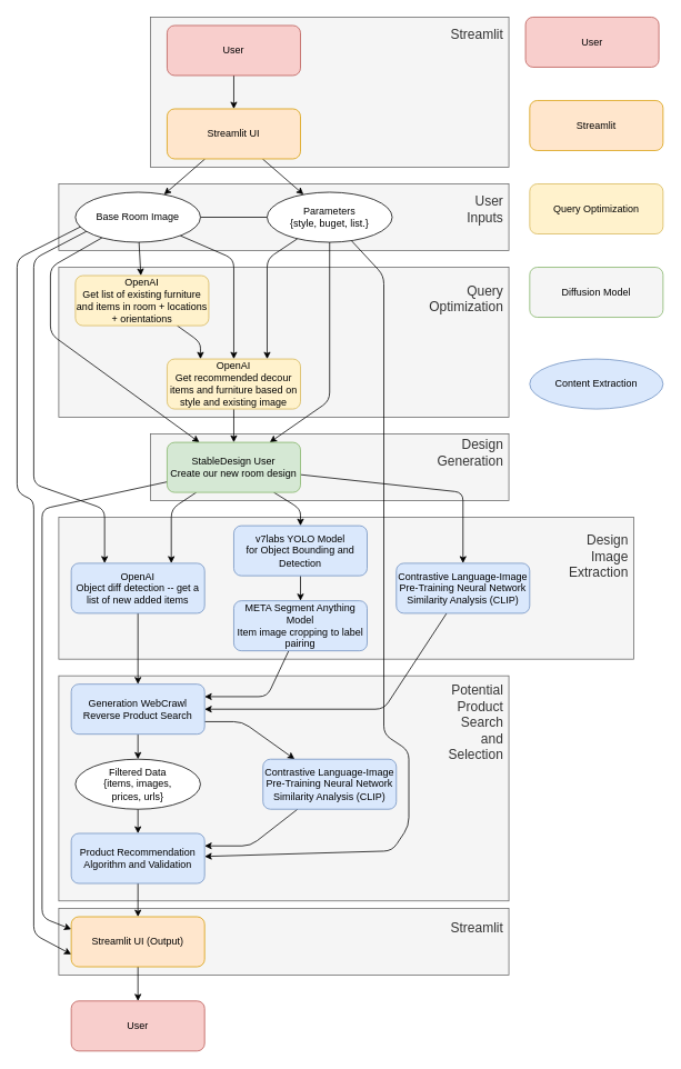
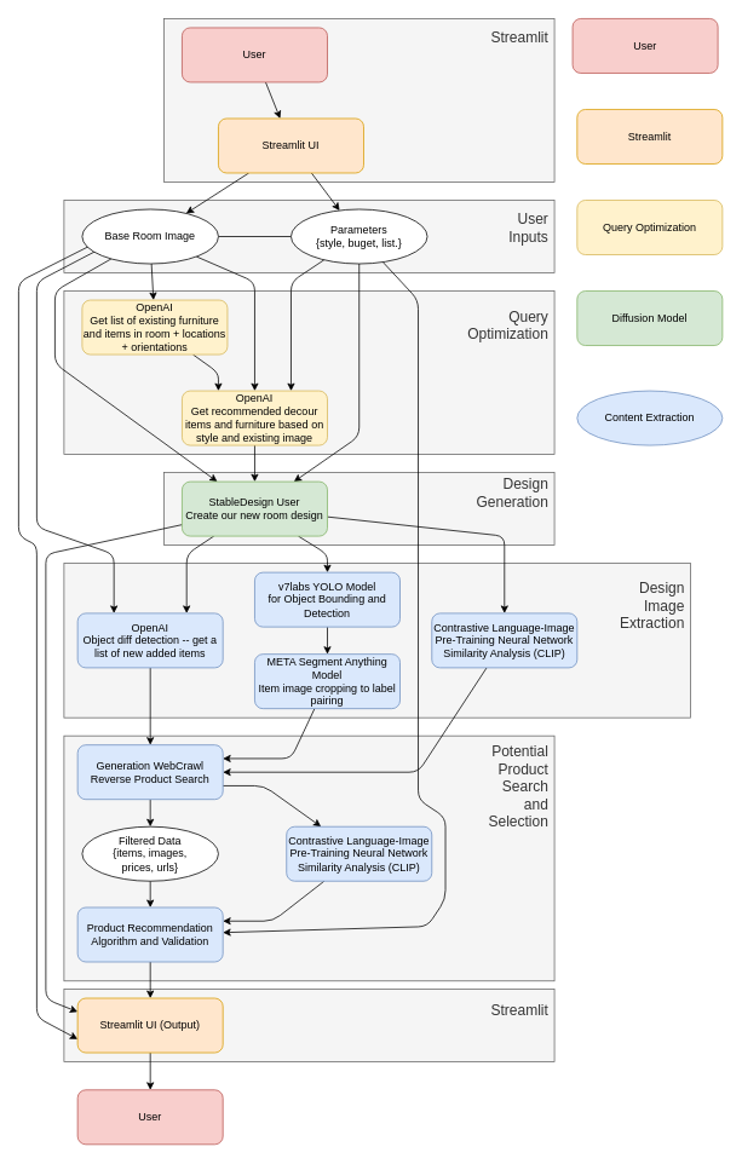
  <mxCell id="0" />
  <mxCell id="1" parent="0" />
  <mxCell id="2" value="&lt;div&gt;&lt;span style=&quot;font-size: 16px;&quot;&gt;User&amp;nbsp;&lt;/span&gt;&lt;/div&gt;&lt;div&gt;&lt;span style=&quot;font-size: 16px;&quot;&gt;Inputs&amp;nbsp;&lt;/span&gt;&lt;/div&gt;&lt;div&gt;&lt;span style=&quot;font-size: 16px;&quot;&gt;&lt;br&gt;&lt;/span&gt;&lt;/div&gt;" style="whiteSpace=wrap;html=1;align=right;fillColor=#f5f5f5;strokeColor=#666666;fontColor=#333333;" parent="1" vertex="1"><mxGeometry x="70" y="220" width="540" height="80" as="geometry" /></mxCell>
  <mxCell id="3" value="&lt;span style=&quot;font-size: 16px;&quot;&gt;Streamlit&amp;nbsp;&lt;/span&gt;&lt;div&gt;&lt;font style=&quot;font-size: 16px;&quot;&gt;&lt;br&gt;&lt;/font&gt;&lt;/div&gt;&lt;div&gt;&lt;br&gt;&lt;/div&gt;" style="whiteSpace=wrap;html=1;align=right;fillColor=#f5f5f5;strokeColor=#666666;fontColor=#333333;" parent="1" vertex="1"><mxGeometry x="70" y="1089" width="540" height="80" as="geometry" /></mxCell>
  <mxCell id="4" value="&lt;span style=&quot;font-size: 16px;&quot;&gt;Design&amp;nbsp;&lt;/span&gt;&lt;div&gt;&lt;span style=&quot;font-size: 16px;&quot;&gt;Image&amp;nbsp;&lt;/span&gt;&lt;/div&gt;&lt;div&gt;&lt;span style=&quot;font-size: 16px;&quot;&gt;Extraction&amp;nbsp;&lt;/span&gt;&lt;/div&gt;&lt;div&gt;&lt;span style=&quot;font-size: 16px;&quot;&gt;&lt;br&gt;&lt;/span&gt;&lt;/div&gt;&lt;div&gt;&lt;span style=&quot;font-size: 16px;&quot;&gt;&lt;br&gt;&lt;/span&gt;&lt;/div&gt;&lt;div&gt;&lt;span style=&quot;font-size: 16px;&quot;&gt;&lt;br&gt;&lt;/span&gt;&lt;/div&gt;&lt;div&gt;&lt;span style=&quot;font-size: 16px;&quot;&gt;&lt;br&gt;&lt;/span&gt;&lt;/div&gt;" style="whiteSpace=wrap;html=1;align=right;fillColor=#f5f5f5;strokeColor=#666666;fontColor=#333333;" parent="1" vertex="1"><mxGeometry x="70" y="620" width="690" height="170" as="geometry" /></mxCell>
  <mxCell id="5" value="&lt;div&gt;&lt;span style=&quot;font-size: 16px;&quot;&gt;Design&amp;nbsp;&lt;/span&gt;&lt;/div&gt;&lt;div&gt;&lt;span style=&quot;font-size: 16px;&quot;&gt;Generation&amp;nbsp;&lt;/span&gt;&lt;/div&gt;&lt;div&gt;&lt;font style=&quot;font-size: 13px;&quot;&gt;&amp;nbsp; &amp;nbsp;&lt;/font&gt;&lt;/div&gt;&lt;div&gt;&lt;span style=&quot;font-size: 16px;&quot;&gt;&lt;br&gt;&lt;/span&gt;&lt;/div&gt;" style="whiteSpace=wrap;html=1;align=right;fillColor=#f5f5f5;strokeColor=#666666;fontColor=#333333;" parent="1" vertex="1"><mxGeometry x="180" y="520" width="430" height="80" as="geometry" /></mxCell>
  <mxCell id="6" value="&lt;span style=&quot;font-size: 16px;&quot;&gt;Potential&amp;nbsp;&lt;/span&gt;&lt;div&gt;&lt;span style=&quot;font-size: 16px;&quot;&gt;Product&amp;nbsp;&lt;/span&gt;&lt;div&gt;&lt;span style=&quot;font-size: 16px;&quot;&gt;Search&amp;nbsp;&lt;/span&gt;&lt;div&gt;&lt;div&gt;&lt;font style=&quot;font-size: 16px;&quot;&gt;and&amp;nbsp;&lt;/font&gt;&lt;/div&gt;&lt;div&gt;&lt;font style=&quot;font-size: 16px;&quot;&gt;Selection&amp;nbsp;&lt;/font&gt;&lt;/div&gt;&lt;div&gt;&lt;font style=&quot;font-size: 16px;&quot;&gt;&lt;br&gt;&lt;/font&gt;&lt;/div&gt;&lt;div&gt;&lt;font style=&quot;font-size: 16px;&quot;&gt;&lt;br&gt;&lt;/font&gt;&lt;/div&gt;&lt;div&gt;&lt;br&gt;&lt;/div&gt;&lt;div&gt;&lt;font style=&quot;font-size: 16px;&quot;&gt;&lt;br&gt;&lt;/font&gt;&lt;/div&gt;&lt;div&gt;&lt;font style=&quot;font-size: 16px;&quot;&gt;&lt;br&gt;&lt;/font&gt;&lt;/div&gt;&lt;div&gt;&lt;font style=&quot;font-size: 16px;&quot;&gt;&lt;br&gt;&lt;/font&gt;&lt;/div&gt;&lt;div&gt;&lt;font style=&quot;font-size: 16px;&quot;&gt;&lt;br&gt;&lt;/font&gt;&lt;/div&gt;&lt;div&gt;&lt;br&gt;&lt;/div&gt;&lt;div&gt;&lt;br&gt;&lt;/div&gt;&lt;/div&gt;&lt;/div&gt;&lt;/div&gt;" style="whiteSpace=wrap;html=1;align=right;fillColor=#f5f5f5;strokeColor=#666666;fontColor=#333333;" parent="1" vertex="1"><mxGeometry x="70" y="810" width="540" height="270" as="geometry" /></mxCell>
  <mxCell id="7" value="&lt;span style=&quot;font-size: 16px;&quot;&gt;Streamlit&amp;nbsp;&lt;/span&gt;&lt;br&gt;&lt;div&gt;&lt;font style=&quot;font-size: 16px;&quot;&gt;&lt;br&gt;&lt;/font&gt;&lt;/div&gt;&lt;div&gt;&lt;font style=&quot;font-size: 27px;&quot;&gt;&lt;br&gt;&lt;/font&gt;&lt;/div&gt;&lt;div&gt;&lt;font style=&quot;font-size: 16px;&quot;&gt;&lt;br&gt;&lt;/font&gt;&lt;/div&gt;&lt;div&gt;&lt;font style=&quot;font-size: 16px;&quot;&gt;&lt;br&gt;&lt;/font&gt;&lt;/div&gt;&lt;div&gt;&lt;br&gt;&lt;/div&gt;&lt;div&gt;&lt;font style=&quot;font-size: 16px;&quot;&gt;&lt;br&gt;&lt;/font&gt;&lt;/div&gt;&lt;div&gt;&lt;br&gt;&lt;/div&gt;" style="whiteSpace=wrap;html=1;align=right;fillColor=#f5f5f5;strokeColor=#666666;fontColor=#333333;" parent="1" vertex="1"><mxGeometry x="180" y="20" width="430" height="180" as="geometry" /></mxCell>
  <mxCell id="8" value="&lt;font style=&quot;font-size: 16px;&quot;&gt;Query&amp;nbsp;&lt;/font&gt;&lt;div&gt;&lt;font style=&quot;font-size: 16px;&quot;&gt;Optimization&amp;nbsp;&lt;/font&gt;&lt;/div&gt;&lt;div&gt;&lt;font style=&quot;font-size: 16px;&quot;&gt;&lt;br&gt;&lt;/font&gt;&lt;/div&gt;&lt;div&gt;&lt;font style=&quot;font-size: 16px;&quot;&gt;&lt;br&gt;&lt;/font&gt;&lt;/div&gt;&lt;div&gt;&lt;font style=&quot;font-size: 16px;&quot;&gt;&lt;br&gt;&lt;/font&gt;&lt;/div&gt;&lt;div&gt;&lt;br&gt;&lt;/div&gt;&lt;div&gt;&lt;font style=&quot;font-size: 16px;&quot;&gt;&lt;br&gt;&lt;/font&gt;&lt;/div&gt;&lt;div&gt;&lt;br&gt;&lt;/div&gt;" style="whiteSpace=wrap;html=1;align=right;fillColor=#f5f5f5;strokeColor=#666666;fontColor=#333333;" parent="1" vertex="1"><mxGeometry x="70" y="320" width="540" height="180" as="geometry" /></mxCell>
  <mxCell id="9" style="edgeStyle=none;html=1;endArrow=none;endFill=0;" parent="1" source="13" target="24" edge="1"><mxGeometry relative="1" as="geometry" /></mxCell>
  <mxCell id="10" style="edgeStyle=none;html=1;entryX=0.75;entryY=0;entryDx=0;entryDy=0;" parent="1" source="13" target="28" edge="1"><mxGeometry relative="1" as="geometry"><Array as="points"><mxPoint x="320" y="310" /></Array></mxGeometry></mxCell>
  <mxCell id="11" style="edgeStyle=none;html=1;" parent="1" source="13" target="33" edge="1"><mxGeometry relative="1" as="geometry"><Array as="points"><mxPoint x="395" y="480" /></Array></mxGeometry></mxCell>
  <mxCell id="12" style="edgeStyle=none;html=1;" parent="1" source="13" target="46" edge="1"><mxGeometry relative="1" as="geometry"><Array as="points"><mxPoint x="460" y="330" /><mxPoint x="460" y="880" /><mxPoint x="490" y="900" /><mxPoint x="490" y="990" /><mxPoint x="470" y="1020" /></Array></mxGeometry></mxCell>
  <mxCell id="13" value="Parameters&lt;div&gt;{style, buget, list.}&lt;/div&gt;" style="ellipse;whiteSpace=wrap;html=1;" parent="1" vertex="1"><mxGeometry x="320" y="230" width="150" height="60" as="geometry" /></mxCell>
  <mxCell id="14" style="edgeStyle=none;html=1;" parent="1" source="15" target="18" edge="1"><mxGeometry relative="1" as="geometry" /></mxCell>
  <mxCell id="15" value="User" style="rounded=1;whiteSpace=wrap;html=1;fillColor=#f8cecc;strokeColor=#b85450;" parent="1" vertex="1"><mxGeometry x="200" y="30" width="160" height="60" as="geometry" /></mxCell>
  <mxCell id="16" style="edgeStyle=none;html=1;" parent="1" source="18" target="24" edge="1"><mxGeometry relative="1" as="geometry" /></mxCell>
  <mxCell id="17" style="edgeStyle=none;html=1;" parent="1" source="18" target="13" edge="1"><mxGeometry relative="1" as="geometry" /></mxCell>
- <mxCell id="18" value="Streamlit UI" style="rounded=1;whiteSpace=wrap;html=1;fillColor=#ffe6cc;strokeColor=#d79b00;" parent="1" vertex="1"><mxGeometry x="200" y="130" width="160" height="60" as="geometry" /></mxCell>
+ <mxCell id="18" value="Streamlit UI" style="rounded=1;whiteSpace=wrap;html=1;fillColor=#ffe6cc;strokeColor=#d79b00;" parent="1" vertex="1"><mxGeometry x="240" y="130" width="160" height="60" as="geometry" /></mxCell>
  <mxCell id="19" style="edgeStyle=none;html=1;" parent="1" source="24" target="26" edge="1"><mxGeometry relative="1" as="geometry" /></mxCell>
  <mxCell id="20" style="edgeStyle=none;html=1;" parent="1" source="24" target="33" edge="1"><mxGeometry relative="1" as="geometry"><Array as="points"><mxPoint x="60" y="320" /><mxPoint x="60" y="400" /></Array></mxGeometry></mxCell>
  <mxCell id="21" style="edgeStyle=none;html=1;" parent="1" source="24" target="28" edge="1"><mxGeometry relative="1" as="geometry"><Array as="points"><mxPoint x="280" y="310" /></Array></mxGeometry></mxCell>
  <mxCell id="22" style="edgeStyle=none;html=1;exitX=0.113;exitY=0.75;exitDx=0;exitDy=0;exitPerimeter=0;entryX=0.25;entryY=0;entryDx=0;entryDy=0;" parent="1" source="24" target="35" edge="1"><mxGeometry relative="1" as="geometry"><Array as="points"><mxPoint x="40" y="310" /><mxPoint x="40" y="580" /><mxPoint x="125" y="610" /></Array></mxGeometry></mxCell>
  <mxCell id="23" style="edgeStyle=none;html=1;entryX=0;entryY=0.75;entryDx=0;entryDy=0;exitX=0.047;exitY=0.683;exitDx=0;exitDy=0;exitPerimeter=0;" parent="1" source="24" target="48" edge="1"><mxGeometry relative="1" as="geometry"><Array as="points"><mxPoint x="20" y="310" /><mxPoint x="20" y="590" /><mxPoint x="40" y="600" /><mxPoint x="40" y="1120" /></Array></mxGeometry></mxCell>
  <mxCell id="24" value="Base Room Image" style="ellipse;whiteSpace=wrap;html=1;" parent="1" vertex="1"><mxGeometry x="90" y="230" width="150" height="60" as="geometry" /></mxCell>
  <mxCell id="25" style="edgeStyle=none;html=1;entryX=0.25;entryY=0;entryDx=0;entryDy=0;" parent="1" source="26" target="28" edge="1"><mxGeometry relative="1" as="geometry"><Array as="points"><mxPoint x="240" y="410" /></Array></mxGeometry></mxCell>
  <mxCell id="26" value="OpenAI&lt;div&gt;Get list of existing furniture and items in room + locations + orientations&lt;/div&gt;" style="rounded=1;whiteSpace=wrap;html=1;fillColor=#fff2cc;strokeColor=#d6b656;" parent="1" vertex="1"><mxGeometry x="90" y="330" width="160" height="60" as="geometry" /></mxCell>
  <mxCell id="27" style="edgeStyle=none;html=1;" parent="1" source="28" target="33" edge="1"><mxGeometry relative="1" as="geometry" /></mxCell>
  <mxCell id="28" value="OpenAI&lt;div&gt;Get recommended decour items and furniture based on style and existing image&lt;/div&gt;" style="rounded=1;whiteSpace=wrap;html=1;fillColor=#fff2cc;strokeColor=#d6b656;" parent="1" vertex="1"><mxGeometry x="200" y="430" width="160" height="60" as="geometry" /></mxCell>
  <mxCell id="29" style="edgeStyle=none;html=1;entryX=0.75;entryY=0;entryDx=0;entryDy=0;" parent="1" source="33" target="35" edge="1"><mxGeometry relative="1" as="geometry"><Array as="points"><mxPoint x="205" y="610" /></Array></mxGeometry></mxCell>
  <mxCell id="30" style="edgeStyle=none;html=1;entryX=0.5;entryY=0;entryDx=0;entryDy=0;" parent="1" source="33" target="37" edge="1"><mxGeometry relative="1" as="geometry"><Array as="points"><mxPoint x="360" y="610" /></Array></mxGeometry></mxCell>
  <mxCell id="31" style="edgeStyle=none;html=1;entryX=0;entryY=0.25;entryDx=0;entryDy=0;" parent="1" source="33" target="48" edge="1"><mxGeometry relative="1" as="geometry"><Array as="points"><mxPoint x="50" y="610" /><mxPoint x="50" y="1100" /></Array></mxGeometry></mxCell>
  <mxCell id="32" style="edgeStyle=none;html=1;" parent="1" source="33" target="56" edge="1"><mxGeometry relative="1" as="geometry"><Array as="points"><mxPoint x="555" y="590" /></Array></mxGeometry></mxCell>
  <mxCell id="33" value="StableDesign User&lt;div&gt;Create our new room design&lt;/div&gt;" style="rounded=1;whiteSpace=wrap;html=1;fillColor=#d5e8d4;strokeColor=#82b366;" parent="1" vertex="1"><mxGeometry x="200" y="530" width="160" height="60" as="geometry" /></mxCell>
  <mxCell id="34" style="edgeStyle=none;html=1;" parent="1" source="35" target="42" edge="1"><mxGeometry relative="1" as="geometry" /></mxCell>
  <mxCell id="35" value="OpenAI&lt;div&gt;Object diff detection -- get a list of new added items&lt;/div&gt;" style="rounded=1;whiteSpace=wrap;html=1;fillColor=#dae8fc;strokeColor=#6c8ebf;" parent="1" vertex="1"><mxGeometry x="85" y="675" width="160" height="60" as="geometry" /></mxCell>
  <mxCell id="36" style="edgeStyle=none;html=1;" parent="1" source="37" target="39" edge="1"><mxGeometry relative="1" as="geometry" /></mxCell>
  <mxCell id="37" value="&lt;div&gt;&lt;span style=&quot;background-color: transparent;&quot;&gt;v7labs YOLO Model&lt;/span&gt;&lt;/div&gt;&lt;div&gt;&lt;span style=&quot;background-color: transparent;&quot;&gt;for Object Bounding and Detection&lt;/span&gt;&lt;/div&gt;" style="rounded=1;whiteSpace=wrap;html=1;fillColor=#dae8fc;strokeColor=#6c8ebf;" parent="1" vertex="1"><mxGeometry x="280" y="630" width="160" height="60" as="geometry" /></mxCell>
  <mxCell id="38" style="edgeStyle=none;html=1;entryX=1;entryY=0.25;entryDx=0;entryDy=0;" parent="1" source="39" target="42" edge="1"><mxGeometry relative="1" as="geometry"><Array as="points"><mxPoint x="320" y="835" /></Array></mxGeometry></mxCell>
  <mxCell id="39" value="&lt;div&gt;&lt;span style=&quot;background-color: transparent;&quot;&gt;META Segment Anything Model&lt;/span&gt;&lt;/div&gt;&lt;div&gt;&lt;span style=&quot;background-color: transparent;&quot;&gt;Item image cropping&amp;nbsp;&lt;/span&gt;&lt;span style=&quot;background-color: transparent;&quot;&gt;to&amp;nbsp;&lt;/span&gt;&lt;span style=&quot;background-color: transparent;&quot;&gt;label pairing&lt;/span&gt;&lt;/div&gt;&lt;div&gt;&lt;/div&gt;" style="rounded=1;whiteSpace=wrap;html=1;fillColor=#dae8fc;strokeColor=#6c8ebf;" parent="1" vertex="1"><mxGeometry x="280" y="720" width="160" height="60" as="geometry" /></mxCell>
  <mxCell id="40" style="edgeStyle=none;html=1;" parent="1" source="42" target="44" edge="1"><mxGeometry relative="1" as="geometry" /></mxCell>
  <mxCell id="41" style="edgeStyle=none;html=1;exitX=1;exitY=0.75;exitDx=0;exitDy=0;" parent="1" source="42" target="54" edge="1"><mxGeometry relative="1" as="geometry"><Array as="points"><mxPoint x="290" y="865" /></Array></mxGeometry></mxCell>
  <mxCell id="42" value="&lt;div&gt;Generation WebCrawl&lt;/div&gt;Reverse Product Search&lt;div&gt;&lt;/div&gt;" style="rounded=1;whiteSpace=wrap;html=1;fillColor=#dae8fc;strokeColor=#6c8ebf;" parent="1" vertex="1"><mxGeometry x="85" y="820" width="160" height="60" as="geometry" /></mxCell>
  <mxCell id="43" style="edgeStyle=none;html=1;" parent="1" source="44" target="46" edge="1"><mxGeometry relative="1" as="geometry" /></mxCell>
  <mxCell id="44" value="Filtered Data&lt;div&gt;{items, images,&lt;/div&gt;&lt;div&gt;prices, urls}&lt;/div&gt;" style="ellipse;whiteSpace=wrap;html=1;" parent="1" vertex="1"><mxGeometry x="90" y="910" width="150" height="60" as="geometry" /></mxCell>
  <mxCell id="45" style="edgeStyle=none;html=1;" parent="1" source="46" target="48" edge="1"><mxGeometry relative="1" as="geometry" /></mxCell>
  <mxCell id="46" value="Product Recommendation Algorithm and Validation&lt;div&gt;&lt;/div&gt;&lt;div&gt;&lt;/div&gt;" style="rounded=1;whiteSpace=wrap;html=1;fillColor=#dae8fc;strokeColor=#6c8ebf;" parent="1" vertex="1"><mxGeometry x="85" y="999" width="160" height="60" as="geometry" /></mxCell>
  <mxCell id="47" style="edgeStyle=none;html=1;" parent="1" source="48" target="58" edge="1"><mxGeometry relative="1" as="geometry" /></mxCell>
  <mxCell id="48" value="Streamlit UI (Output)&lt;div&gt;&lt;/div&gt;&lt;div&gt;&lt;/div&gt;" style="rounded=1;whiteSpace=wrap;html=1;fillColor=#ffe6cc;strokeColor=#d79b00;" parent="1" vertex="1"><mxGeometry x="85" y="1099" width="160" height="60" as="geometry" /></mxCell>
  <mxCell id="49" value="Streamlit" style="rounded=1;whiteSpace=wrap;html=1;fillColor=#ffe6cc;strokeColor=#d79b00;" parent="1" vertex="1"><mxGeometry x="635" y="120" width="160" height="60" as="geometry" /></mxCell>
  <mxCell id="50" value="Query Optimization" style="rounded=1;whiteSpace=wrap;html=1;fillColor=#fff2cc;strokeColor=#d6b656;" parent="1" vertex="1"><mxGeometry x="635" y="220" width="160" height="60" as="geometry" /></mxCell>
  <mxCell id="51" value="User" style="rounded=1;whiteSpace=wrap;html=1;fillColor=#f8cecc;strokeColor=#b85450;" parent="1" vertex="1"><mxGeometry x="630" y="20" width="160" height="60" as="geometry" /></mxCell>
- <mxCell id="52" value="Diffusion Model" style="rounded=1;whiteSpace=wrap;html=1;fillColor=#f5f5f5;strokeColor=#82b366;" parent="1" vertex="1"><mxGeometry x="635" y="320" width="160" height="60" as="geometry" /></mxCell>
+ <mxCell id="52" value="Diffusion Model" style="rounded=1;whiteSpace=wrap;html=1;fillColor=#d5e8d4;strokeColor=#82b366;" parent="1" vertex="1"><mxGeometry x="635" y="320" width="160" height="60" as="geometry" /></mxCell>
  <mxCell id="53" style="edgeStyle=none;html=1;entryX=1;entryY=0.25;entryDx=0;entryDy=0;" parent="1" source="54" target="46" edge="1"><mxGeometry relative="1" as="geometry"><Array as="points"><mxPoint x="300" y="1014" /></Array></mxGeometry></mxCell>
  <mxCell id="54" value="Contrastive Language-Image Pre-Training Neural Network&lt;div&gt;Similarity Analysis (CLIP)&lt;/div&gt;" style="rounded=1;whiteSpace=wrap;html=1;fillColor=#dae8fc;strokeColor=#6c8ebf;" parent="1" vertex="1"><mxGeometry x="315" y="910" width="160" height="60" as="geometry" /></mxCell>
  <mxCell id="55" style="edgeStyle=none;html=1;" parent="1" source="56" target="42" edge="1"><mxGeometry relative="1" as="geometry"><Array as="points"><mxPoint x="460" y="850" /></Array></mxGeometry></mxCell>
  <mxCell id="56" value="Contrastive Language-Image Pre-Training Neural Network&lt;div&gt;Similarity Analysis (CLIP)&lt;/div&gt;" style="rounded=1;whiteSpace=wrap;html=1;fillColor=#dae8fc;strokeColor=#6c8ebf;" parent="1" vertex="1"><mxGeometry x="475" y="675" width="160" height="60" as="geometry" /></mxCell>
  <mxCell id="57" value="Content Extraction" style="ellipse;whiteSpace=wrap;html=1;fillColor=#dae8fc;strokeColor=#6c8ebf;" parent="1" vertex="1"><mxGeometry x="635" y="430" width="160" height="60" as="geometry" /></mxCell>
  <mxCell id="58" value="User" style="rounded=1;whiteSpace=wrap;html=1;fillColor=#f8cecc;strokeColor=#b85450;" parent="1" vertex="1"><mxGeometry x="85" y="1200" width="160" height="60" as="geometry" /></mxCell>
